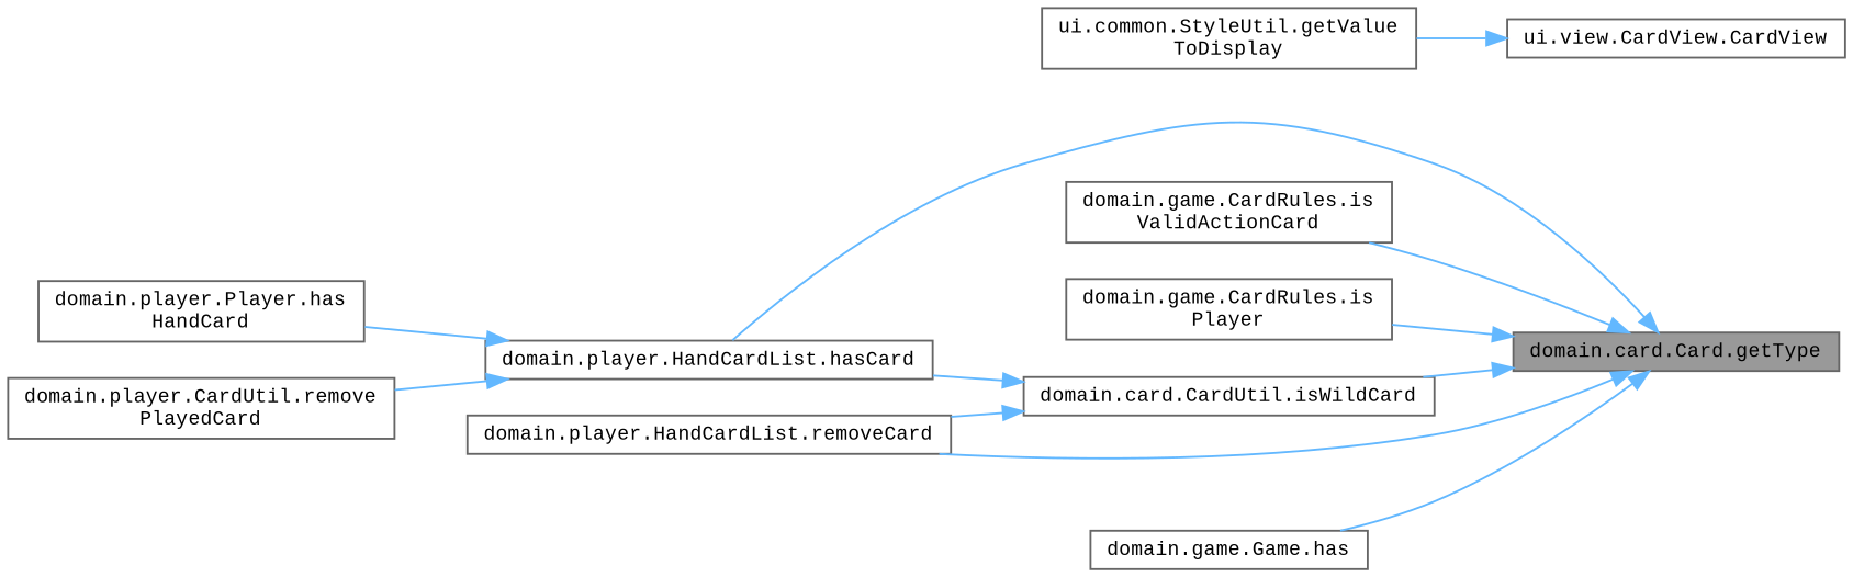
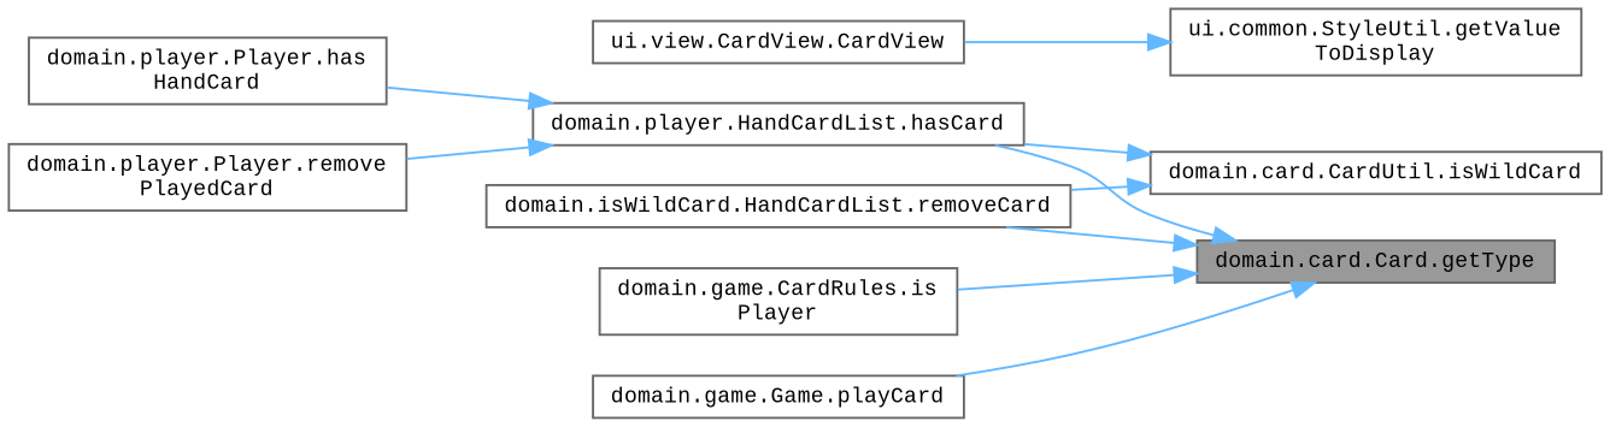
  digraph {
    fontname="Liberation Mono"
    rankdir=RL
    node [color=grey40 fillcolor=white fontname="Liberation Mono" fontsize=10 shape=box style=filled]
    edge [color=steelblue1 dir=back fontname="Liberation Mono" fontsize=10 labelfontname=Helvetica labelfontsize=10 style=solid]
    n1 [color=gray40 fillcolor=grey60 fontcolor=black height=0.2 label="domain.card.Card.getType" width=0.4]
    n2 [height=0.2 label="domain.player.HandCardList.hasCard" width=0.4]
-   n3 [height=0.2 label="domain.game.CardRules.is\lValidActionCard" width=0.4]
    n4 [height=0.2 label="domain.game.CardRules.is\lPlayer" width=0.4]
    n5 [height=0.2 label="domain.card.CardUtil.isWildCard" width=0.4]
-   n6 [height=0.2 label="domain.player.HandCardList.removeCard" width=0.4]
-   n7 [height=0.2 label="domain.game.Game.has" width=0.4]
+   n6 [height=0.2 label="domain.isWildCard.HandCardList.removeCard" width=0.4]
+   n7 [height=0.2 label="domain.game.Game.playCard" width=0.4]
    n8 [height=0.2 label="ui.common.StyleUtil.getValue\lToDisplay" width=0.4]
    n9 [height=0.2 label="ui.view.CardView.CardView" width=0.4]
    n10 [height=0.2 label="domain.player.Player.has\lHandCard" width=0.4]
-   n11 [height=0.2 label="domain.player.CardUtil.remove\lPlayedCard" width=0.4]
+   n11 [height=0.2 label="domain.player.Player.remove\lPlayedCard" width=0.4]
    n1 -> n2
-   n1 -> n3
    n1 -> n4
-   n1 -> n5
    n1 -> n6
    n1 -> n7
    n2 -> n10
    n2 -> n11
    n5 -> n2
    n5 -> n6
-   n9 -> n8
+   n8 -> n9
  }
